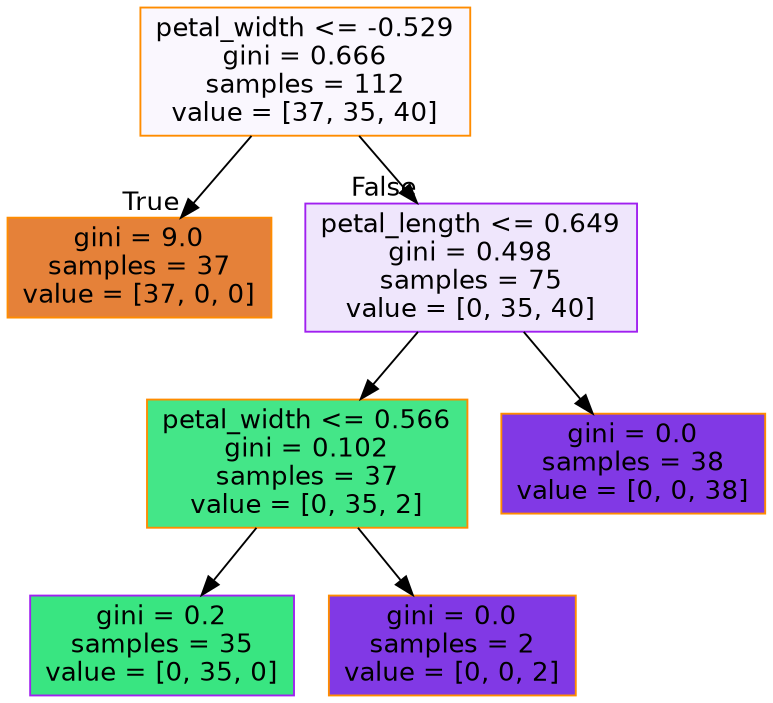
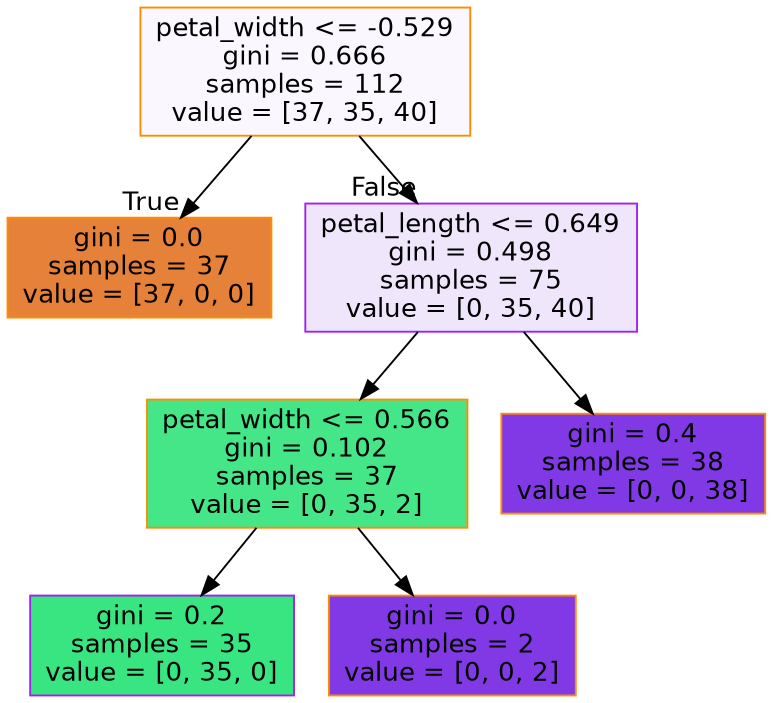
  digraph {
    node [color=darkorange fillcolor="#8139e5" fontname=helvetica shape=box style=filled]
    edge [fontname=helvetica]
    n1 [fillcolor="#faf7fe" label="petal_width <= -0.529\ngini = 0.666\nsamples = 112\nvalue = [37, 35, 40]"]
-   n2 [fillcolor="#e58139" label="gini = 9.0\nsamples = 37\nvalue = [37, 0, 0]"]
+   n2 [fillcolor="#e58139" label="gini = 0.0\nsamples = 37\nvalue = [37, 0, 0]"]
    n3 [color=purple fillcolor="#efe6fc" label="petal_length <= 0.649\ngini = 0.498\nsamples = 75\nvalue = [0, 35, 40]"]
    n4 [fillcolor="#44e688" label="petal_width <= 0.566\ngini = 0.102\nsamples = 37\nvalue = [0, 35, 2]"]
-   n5 [label="gini = 0.0\nsamples = 38\nvalue = [0, 0, 38]"]
+   n5 [label="gini = 0.4\nsamples = 38\nvalue = [0, 0, 38]"]
    n6 [color=purple fillcolor="#39e581" label="gini = 0.2\nsamples = 35\nvalue = [0, 35, 0]"]
    n7 [label="gini = 0.0\nsamples = 2\nvalue = [0, 0, 2]"]
    n1 -> n2 [headlabel=True labelangle=45 labeldistance=2.5]
    n1 -> n3 [headlabel=False labelangle=-45 labeldistance=2.5]
    n3 -> n4
    n3 -> n5
    n4 -> n6
    n4 -> n7
  }
